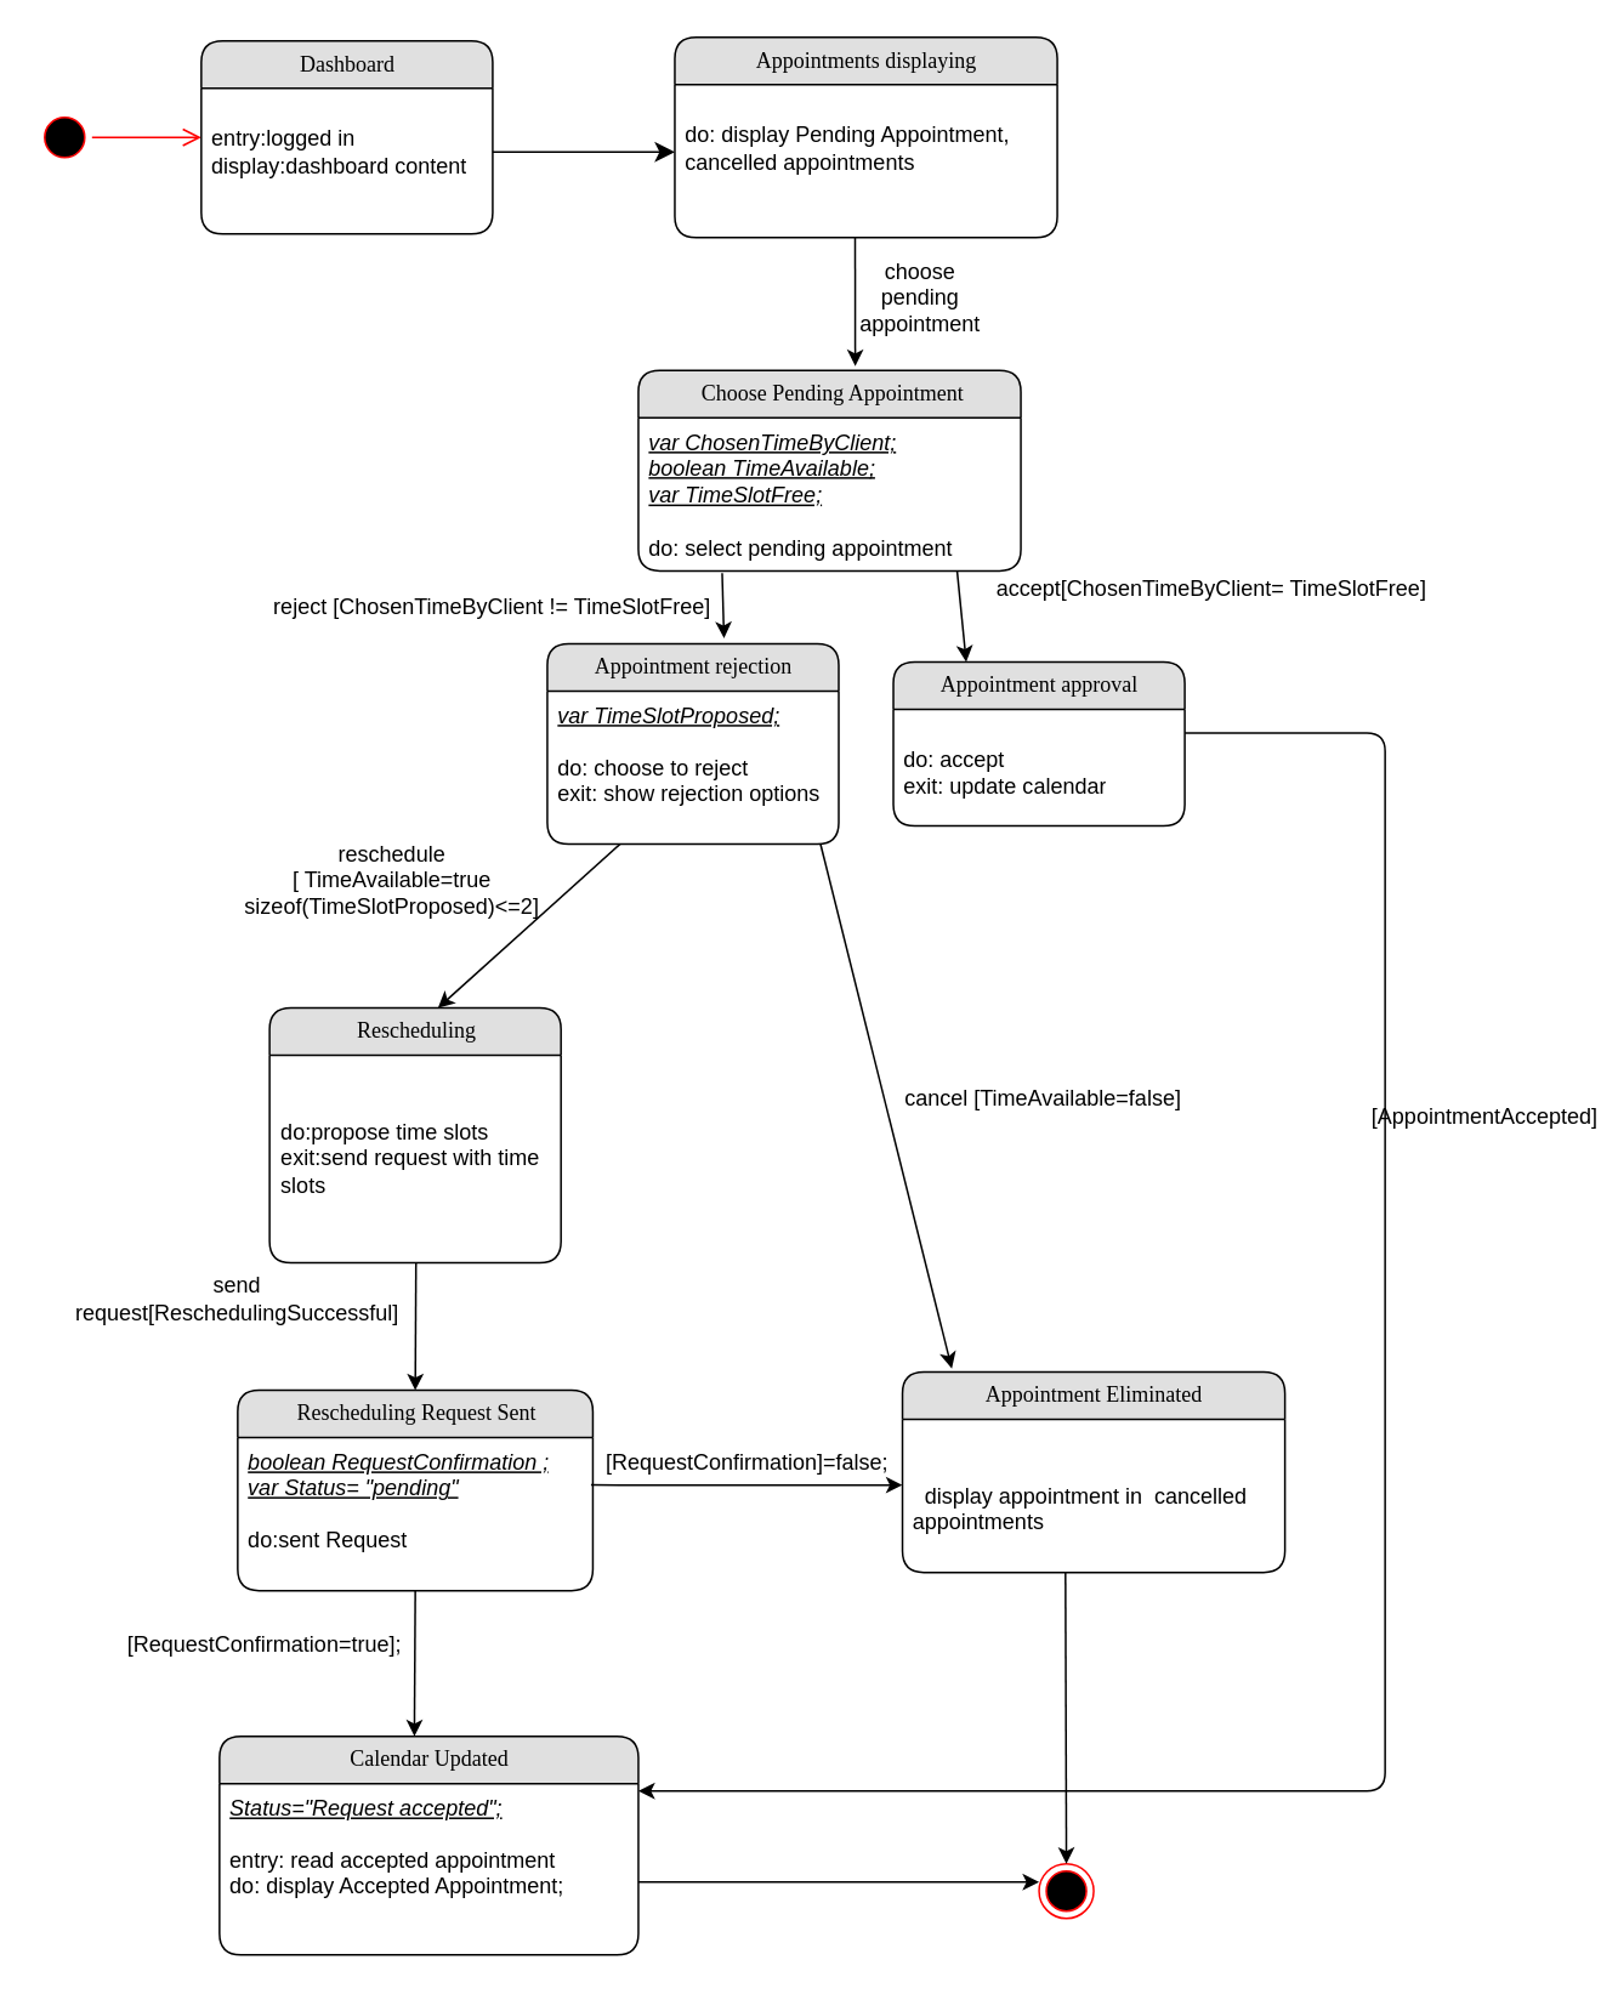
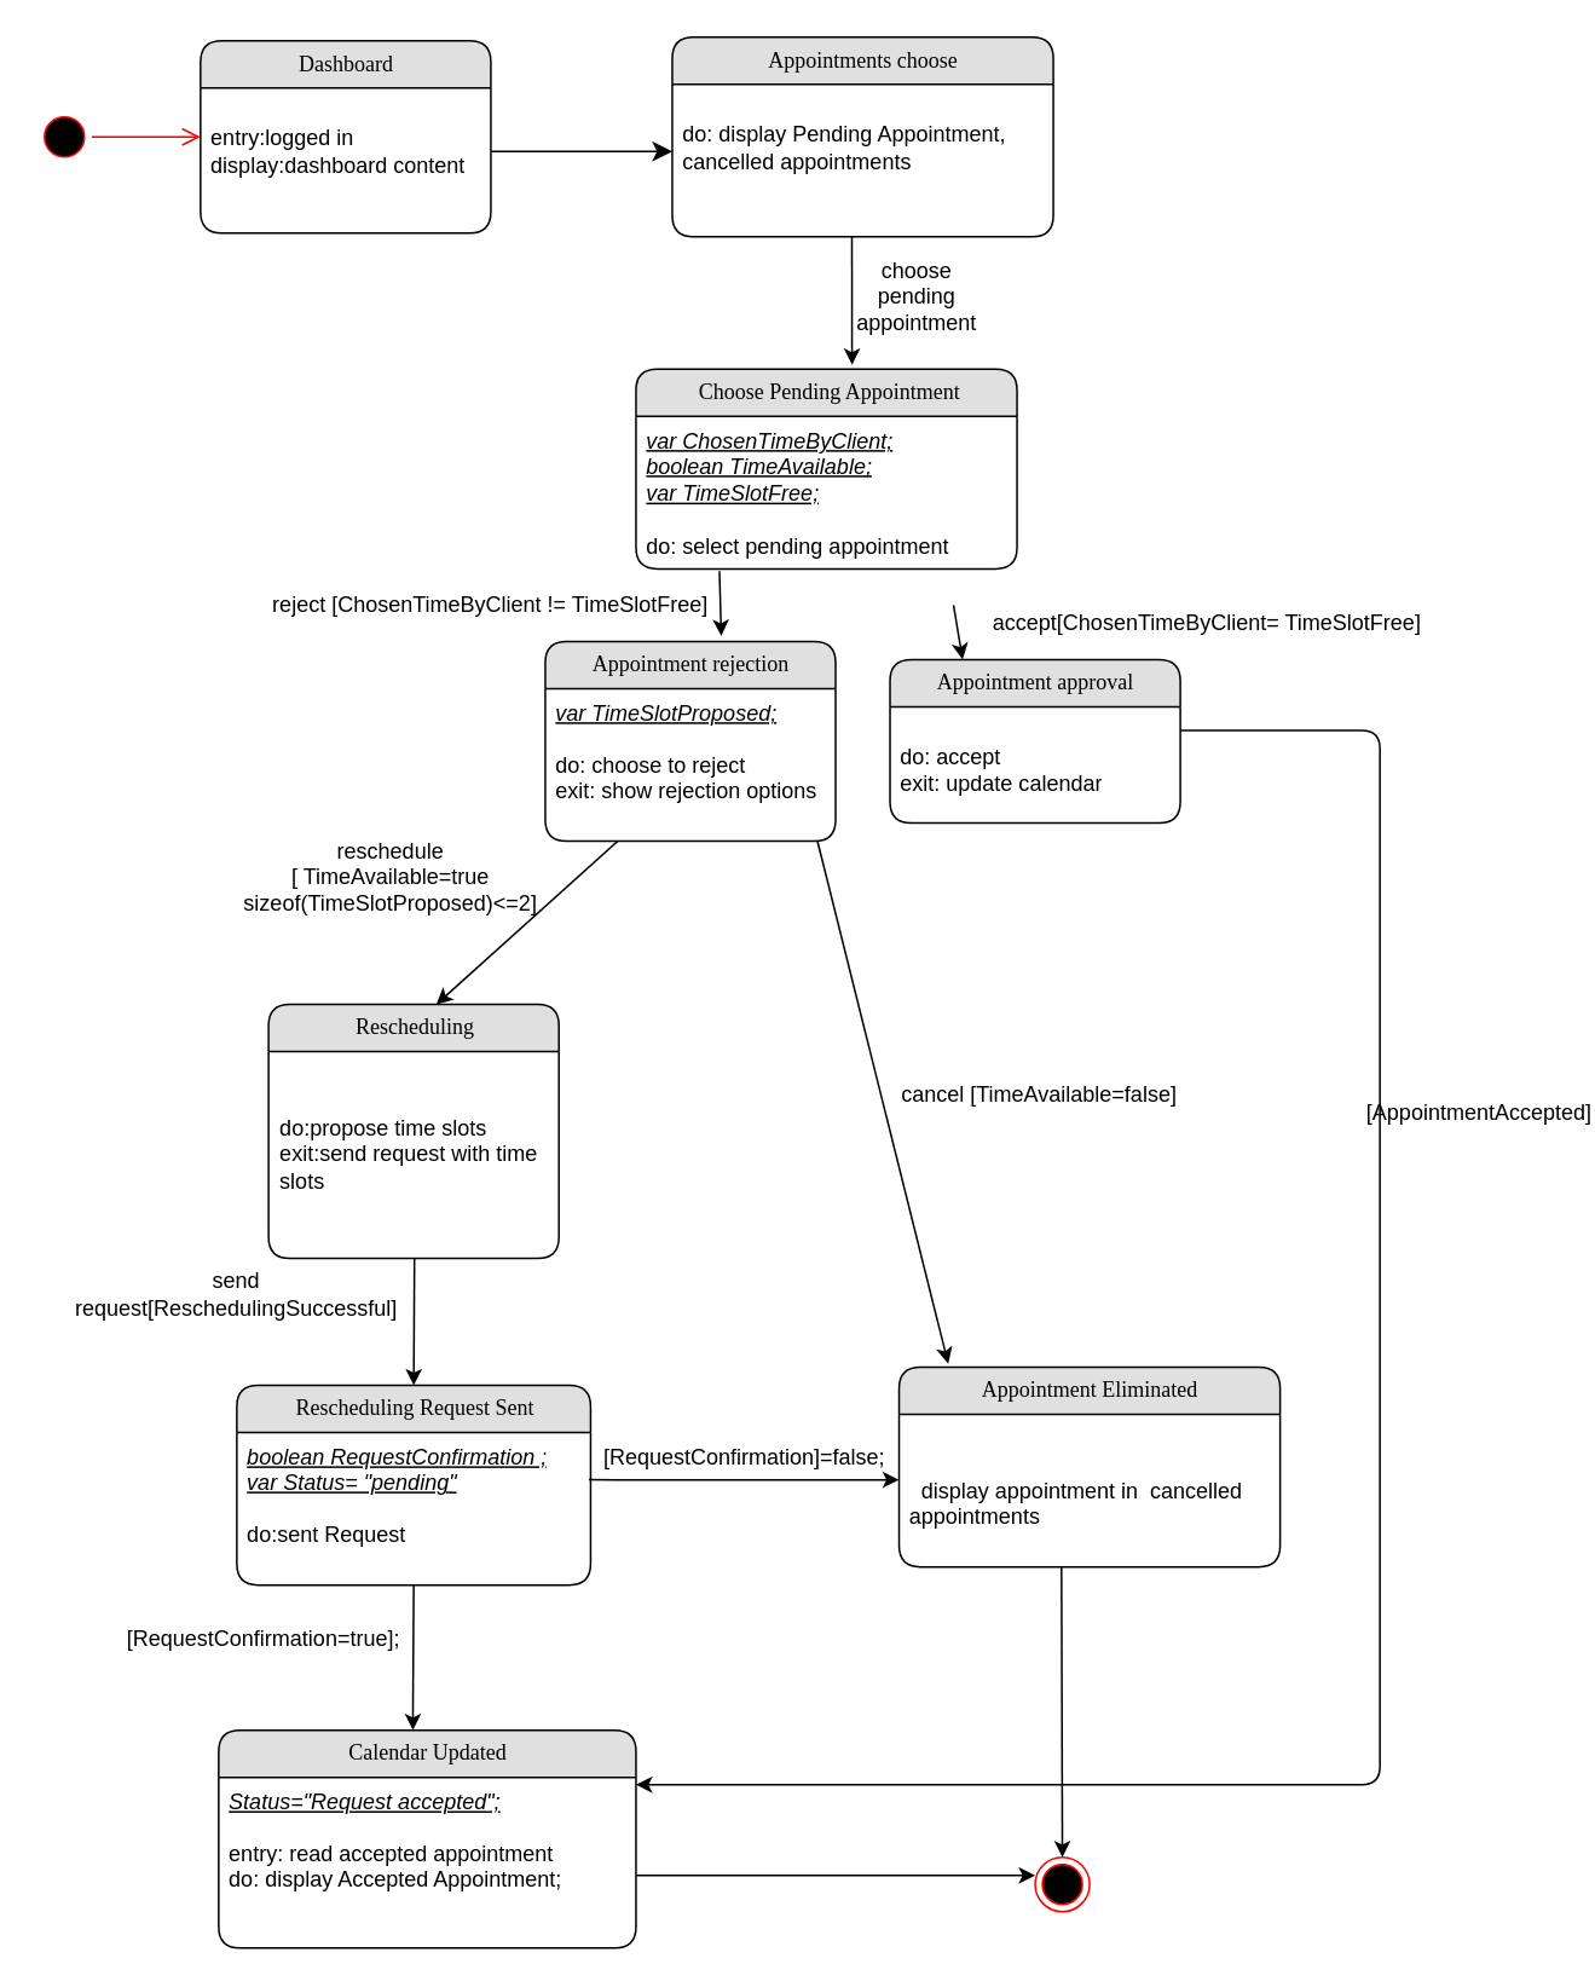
  <mxCell id="0" />
  <mxCell id="1" parent="0" />
  <mxCell id="2" style="edgeStyle=orthogonalEdgeStyle;html=1;labelBackgroundColor=none;startFill=0;startSize=8;endFill=1;endSize=8;fontFamily=Verdana;fontSize=12;" parent="1" source="12" edge="1"><mxGeometry relative="1" as="geometry"><mxPoint x="370" y="83" as="targetPoint" /><Array as="points"><mxPoint x="190" y="103" /></Array></mxGeometry></mxCell>
  <mxCell id="3" value="" style="endArrow=classic;html=1;entryX=0.567;entryY=-0.022;entryDx=0;entryDy=0;entryPerimeter=0;" parent="1" target="10" edge="1"><mxGeometry width="50" height="50" relative="1" as="geometry"><mxPoint x="469" y="130" as="sourcePoint" /><mxPoint x="450" y="183" as="targetPoint" /></mxGeometry></mxCell>
  <mxCell id="4" value="choose pending appointment" style="text;html=1;strokeColor=none;fillColor=none;align=center;verticalAlign=middle;whiteSpace=wrap;rounded=0;rotation=0;" parent="1" vertex="1"><mxGeometry x="480" y="153" width="50" height="20" as="geometry" /></mxCell>
  <mxCell id="5" value="" style="endArrow=classic;html=1;entryX=0.578;entryY=0;entryDx=0;entryDy=0;entryPerimeter=0;" parent="1" target="30" edge="1"><mxGeometry width="50" height="50" relative="1" as="geometry"><mxPoint x="340" y="463" as="sourcePoint" /><mxPoint x="340" y="583" as="targetPoint" /></mxGeometry></mxCell>
  <mxCell id="6" value="" style="ellipse;html=1;shape=startState;fillColor=#000000;strokeColor=#ff0000;" parent="1" vertex="1"><mxGeometry x="20" y="60" width="30" height="30" as="geometry" /></mxCell>
  <mxCell id="7" value="" style="edgeStyle=orthogonalEdgeStyle;html=1;verticalAlign=bottom;endArrow=open;endSize=8;strokeColor=#ff0000;" parent="1" source="6" edge="1"><mxGeometry relative="1" as="geometry"><mxPoint x="110" y="75" as="targetPoint" /></mxGeometry></mxCell>
- <mxCell id="8" value="Appointments displaying" style="swimlane;html=1;fontStyle=0;childLayout=stackLayout;horizontal=1;startSize=26;fillColor=#e0e0e0;horizontalStack=0;resizeParent=1;resizeLast=0;collapsible=1;marginBottom=0;swimlaneFillColor=#ffffff;align=center;rounded=1;shadow=0;comic=0;labelBackgroundColor=none;strokeWidth=1;fontFamily=Verdana;fontSize=12" parent="1" vertex="1"><mxGeometry x="370" y="20" width="210" height="110" as="geometry" /></mxCell>
+ <mxCell id="8" value="Appointments choose" style="swimlane;html=1;fontStyle=0;childLayout=stackLayout;horizontal=1;startSize=26;fillColor=#e0e0e0;horizontalStack=0;resizeParent=1;resizeLast=0;collapsible=1;marginBottom=0;swimlaneFillColor=#ffffff;align=center;rounded=1;shadow=0;comic=0;labelBackgroundColor=none;strokeWidth=1;fontFamily=Verdana;fontSize=12" parent="1" vertex="1"><mxGeometry x="370" y="20" width="210" height="110" as="geometry" /></mxCell>
  <mxCell id="9" value="&lt;br&gt;do: display Pending Appointment,&lt;br&gt;cancelled appointments" style="text;html=1;strokeColor=none;fillColor=none;spacingLeft=4;spacingRight=4;whiteSpace=wrap;overflow=hidden;rotatable=0;points=[[0,0.5],[1,0.5]];portConstraint=eastwest;" parent="8" vertex="1"><mxGeometry y="26" width="210" height="84" as="geometry" /></mxCell>
  <mxCell id="10" value="&amp;nbsp;Choose Pending Appointment" style="swimlane;html=1;fontStyle=0;childLayout=stackLayout;horizontal=1;startSize=26;fillColor=#e0e0e0;horizontalStack=0;resizeParent=1;resizeLast=0;collapsible=1;marginBottom=0;swimlaneFillColor=#ffffff;align=center;rounded=1;shadow=0;comic=0;labelBackgroundColor=none;strokeWidth=1;fontFamily=Verdana;fontSize=12" parent="1" vertex="1"><mxGeometry x="350" y="203" width="210" height="110" as="geometry" /></mxCell>
  <mxCell id="11" value="&lt;i&gt;&lt;u&gt;var ChosenTimeByClient;&lt;br&gt;boolean TimeAvailable;&lt;br&gt;var TimeSlotFree;&lt;/u&gt;&lt;/i&gt;&lt;br&gt;&lt;br&gt;do: select pending appointment" style="text;html=1;strokeColor=none;fillColor=none;spacingLeft=4;spacingRight=4;whiteSpace=wrap;overflow=hidden;rotatable=0;points=[[0,0.5],[1,0.5]];portConstraint=eastwest;" parent="10" vertex="1"><mxGeometry y="26" width="210" height="84" as="geometry" /></mxCell>
  <mxCell id="12" value="Dashboard" style="swimlane;html=1;fontStyle=0;childLayout=stackLayout;horizontal=1;startSize=26;fillColor=#e0e0e0;horizontalStack=0;resizeParent=1;resizeLast=0;collapsible=1;marginBottom=0;swimlaneFillColor=#ffffff;align=center;rounded=1;shadow=0;comic=0;labelBackgroundColor=none;strokeWidth=1;fontFamily=Verdana;fontSize=12" parent="1" vertex="1"><mxGeometry x="110" y="22" width="160" height="106" as="geometry" /></mxCell>
  <mxCell id="13" value="&lt;br&gt;entry:logged in&lt;br&gt;display:dashboard content" style="text;html=1;strokeColor=none;fillColor=none;spacingLeft=4;spacingRight=4;whiteSpace=wrap;overflow=hidden;rotatable=0;points=[[0,0.5],[1,0.5]];portConstraint=eastwest;" parent="12" vertex="1"><mxGeometry y="26" width="160" height="54" as="geometry" /></mxCell>
  <mxCell id="14" value="" style="ellipse;html=1;shape=endState;fillColor=#000000;strokeColor=#ff0000;" parent="1" vertex="1"><mxGeometry x="570" y="1023" width="30" height="30" as="geometry" /></mxCell>
  <mxCell id="15" value="" style="endArrow=classic;html=1;entryX=0.25;entryY=0;entryDx=0;entryDy=0;exitX=0;exitY=0;exitDx=0;exitDy=0;" parent="1" source="16" target="32" edge="1"><mxGeometry width="50" height="50" relative="1" as="geometry"><mxPoint x="530" y="303" as="sourcePoint" /><mxPoint x="499" y="358" as="targetPoint" /></mxGeometry></mxCell>
- <mxCell id="16" value="accept[ChosenTimeByClient= TimeSlotFree]" style="text;html=1;strokeColor=none;fillColor=none;align=center;verticalAlign=middle;whiteSpace=wrap;rounded=0;" parent="1" vertex="1"><mxGeometry x="525" y="313" width="280" height="20" as="geometry" /></mxCell>
+ <mxCell id="16" value="accept[ChosenTimeByClient= TimeSlotFree]" style="text;html=1;strokeColor=none;fillColor=none;align=center;verticalAlign=middle;whiteSpace=wrap;rounded=0;" parent="1" vertex="1"><mxGeometry x="525" y="333" width="280" height="20" as="geometry" /></mxCell>
  <mxCell id="17" value="" style="endArrow=classic;html=1;exitX=0.219;exitY=1.014;exitDx=0;exitDy=0;exitPerimeter=0;" parent="1" source="11" edge="1"><mxGeometry width="50" height="50" relative="1" as="geometry"><mxPoint x="390" y="303" as="sourcePoint" /><mxPoint x="397" y="350" as="targetPoint" /></mxGeometry></mxCell>
  <mxCell id="18" value="reschedule&lt;br&gt;[ TimeAvailable=true&lt;br&gt;sizeof(TimeSlotProposed)&amp;lt;=2]" style="text;html=1;strokeColor=none;fillColor=none;align=center;verticalAlign=middle;whiteSpace=wrap;rounded=0;rotation=0;" parent="1" vertex="1"><mxGeometry x="120" y="473" width="190" height="20" as="geometry" /></mxCell>
  <mxCell id="19" value="[AppointmentAccepted]" style="text;html=1;strokeColor=none;fillColor=none;align=center;verticalAlign=middle;whiteSpace=wrap;rounded=0;" parent="1" vertex="1"><mxGeometry x="795" y="603" width="40" height="20" as="geometry" /></mxCell>
  <mxCell id="20" value="" style="endArrow=classic;html=1;exitX=1;exitY=0.5;exitDx=0;exitDy=0;entryX=1;entryY=0.043;entryDx=0;entryDy=0;entryPerimeter=0;" parent="1" target="39" edge="1"><mxGeometry width="50" height="50" relative="1" as="geometry"><mxPoint x="650" y="402" as="sourcePoint" /><mxPoint x="351" y="1003" as="targetPoint" /><Array as="points"><mxPoint x="760" y="402" /><mxPoint x="760" y="983" /><mxPoint x="550" y="983" /></Array></mxGeometry></mxCell>
  <mxCell id="21" value="reject [ChosenTimeByClient != TimeSlotFree]" style="text;html=1;strokeColor=none;fillColor=none;align=center;verticalAlign=middle;whiteSpace=wrap;rounded=0;" parent="1" vertex="1"><mxGeometry x="130" y="323" width="280" height="20" as="geometry" /></mxCell>
  <mxCell id="22" value="Appointment rejection" style="swimlane;html=1;fontStyle=0;childLayout=stackLayout;horizontal=1;startSize=26;fillColor=#e0e0e0;horizontalStack=0;resizeParent=1;resizeLast=0;collapsible=1;marginBottom=0;swimlaneFillColor=#ffffff;align=center;rounded=1;shadow=0;comic=0;labelBackgroundColor=none;strokeWidth=1;fontFamily=Verdana;fontSize=12" parent="1" vertex="1"><mxGeometry x="300" y="353" width="160" height="110" as="geometry" /></mxCell>
  <mxCell id="23" value="&lt;i&gt;&lt;u&gt;var TimeSlotProposed;&lt;br&gt;&lt;br&gt;&lt;/u&gt;&lt;/i&gt;do: choose to reject&lt;br&gt;exit: show rejection options" style="text;html=1;strokeColor=none;fillColor=none;spacingLeft=4;spacingRight=4;whiteSpace=wrap;overflow=hidden;rotatable=0;points=[[0,0.5],[1,0.5]];portConstraint=eastwest;" parent="22" vertex="1"><mxGeometry y="26" width="160" height="74" as="geometry" /></mxCell>
  <mxCell id="24" value="" style="endArrow=classic;html=1;entryX=0.5;entryY=0;entryDx=0;entryDy=0;" parent="1" target="25" edge="1"><mxGeometry width="50" height="50" relative="1" as="geometry"><mxPoint x="228" y="673" as="sourcePoint" /><mxPoint x="240" y="693" as="targetPoint" /></mxGeometry></mxCell>
  <mxCell id="25" value="Rescheduling Request Sent" style="swimlane;html=1;fontStyle=0;childLayout=stackLayout;horizontal=1;startSize=26;fillColor=#e0e0e0;horizontalStack=0;resizeParent=1;resizeLast=0;collapsible=1;marginBottom=0;swimlaneFillColor=#ffffff;align=center;rounded=1;shadow=0;comic=0;labelBackgroundColor=none;strokeWidth=1;fontFamily=Verdana;fontSize=12" parent="1" vertex="1"><mxGeometry x="130" y="763" width="195" height="110" as="geometry" /></mxCell>
  <mxCell id="26" value="&lt;i&gt;&lt;u&gt;boolean RequestConfirmation ;&lt;br&gt;var Status= &quot;pending&quot;&lt;/u&gt;&lt;/i&gt;&lt;br&gt;&lt;br&gt;do:sent Request" style="text;html=1;strokeColor=none;fillColor=none;spacingLeft=4;spacingRight=4;whiteSpace=wrap;overflow=hidden;rotatable=0;points=[[0,0.5],[1,0.5]];portConstraint=eastwest;" parent="25" vertex="1"><mxGeometry y="26" width="195" height="84" as="geometry" /></mxCell>
  <mxCell id="27" value="[RequestConfirmation]=false;" style="text;html=1;strokeColor=none;fillColor=none;align=center;verticalAlign=middle;whiteSpace=wrap;rounded=0;rotation=0;" parent="1" vertex="1"><mxGeometry x="325" y="793" width="170" height="20" as="geometry" /></mxCell>
  <mxCell id="28" value="[RequestConfirmation=true];" style="text;html=1;strokeColor=none;fillColor=none;align=center;verticalAlign=middle;whiteSpace=wrap;rounded=0;rotation=0;" parent="1" vertex="1"><mxGeometry x="60" y="893" width="170" height="20" as="geometry" /></mxCell>
  <mxCell id="29" value="send request[ReschedulingSuccessful]" style="text;html=1;strokeColor=none;fillColor=none;align=center;verticalAlign=middle;whiteSpace=wrap;rounded=0;rotation=0;" parent="1" vertex="1"><mxGeometry x="80" y="703" width="100" height="20" as="geometry" /></mxCell>
  <mxCell id="30" value="Rescheduling" style="swimlane;html=1;fontStyle=0;childLayout=stackLayout;horizontal=1;startSize=26;fillColor=#e0e0e0;horizontalStack=0;resizeParent=1;resizeLast=0;collapsible=1;marginBottom=0;swimlaneFillColor=#ffffff;align=center;rounded=1;shadow=0;comic=0;labelBackgroundColor=none;strokeWidth=1;fontFamily=Verdana;fontSize=12" parent="1" vertex="1"><mxGeometry x="147.5" y="553" width="160" height="140" as="geometry" /></mxCell>
  <mxCell id="31" value="&lt;br&gt;&lt;br&gt;do:propose time slots&lt;br&gt;exit:send request with time slots" style="text;html=1;strokeColor=none;fillColor=none;spacingLeft=4;spacingRight=4;whiteSpace=wrap;overflow=hidden;rotatable=0;points=[[0,0.5],[1,0.5]];portConstraint=eastwest;" parent="30" vertex="1"><mxGeometry y="26" width="160" height="104" as="geometry" /></mxCell>
  <mxCell id="32" value="Appointment approval" style="swimlane;html=1;fontStyle=0;childLayout=stackLayout;horizontal=1;startSize=26;fillColor=#e0e0e0;horizontalStack=0;resizeParent=1;resizeLast=0;collapsible=1;marginBottom=0;swimlaneFillColor=#ffffff;align=center;rounded=1;shadow=0;comic=0;labelBackgroundColor=none;strokeWidth=1;fontFamily=Verdana;fontSize=12" parent="1" vertex="1"><mxGeometry x="490" y="363" width="160" height="90" as="geometry" /></mxCell>
  <mxCell id="33" value="&lt;br&gt;do: accept&lt;br&gt;exit: update calendar" style="text;html=1;strokeColor=none;fillColor=none;spacingLeft=4;spacingRight=4;whiteSpace=wrap;overflow=hidden;rotatable=0;points=[[0,0.5],[1,0.5]];portConstraint=eastwest;" parent="32" vertex="1"><mxGeometry y="26" width="160" height="54" as="geometry" /></mxCell>
  <mxCell id="34" value="" style="endArrow=classic;html=1;strokeColor=#000000;" parent="1" edge="1"><mxGeometry width="50" height="50" relative="1" as="geometry"><mxPoint x="320" y="1033" as="sourcePoint" /><mxPoint x="570" y="1033" as="targetPoint" /></mxGeometry></mxCell>
  <mxCell id="35" value="" style="endArrow=classic;html=1;entryX=0.5;entryY=0;entryDx=0;entryDy=0;" parent="1" target="14" edge="1"><mxGeometry width="50" height="50" relative="1" as="geometry"><mxPoint x="584.5" y="863" as="sourcePoint" /><mxPoint x="584.5" y="1013" as="targetPoint" /></mxGeometry></mxCell>
  <mxCell id="36" value="Appointment Eliminated" style="swimlane;html=1;fontStyle=0;childLayout=stackLayout;horizontal=1;startSize=26;fillColor=#e0e0e0;horizontalStack=0;resizeParent=1;resizeLast=0;collapsible=1;marginBottom=0;swimlaneFillColor=#ffffff;align=center;rounded=1;shadow=0;comic=0;labelBackgroundColor=none;strokeWidth=1;fontFamily=Verdana;fontSize=12" parent="1" vertex="1"><mxGeometry x="495" y="753" width="210" height="110" as="geometry" /></mxCell>
  <mxCell id="37" value="&lt;br&gt;&lt;br&gt;&amp;nbsp; display appointment in&amp;nbsp; cancelled appointments" style="text;html=1;strokeColor=none;fillColor=none;spacingLeft=4;spacingRight=4;whiteSpace=wrap;overflow=hidden;rotatable=0;points=[[0,0.5],[1,0.5]];portConstraint=eastwest;" parent="36" vertex="1"><mxGeometry y="26" width="210" height="84" as="geometry" /></mxCell>
  <mxCell id="38" value="Calendar Updated" style="swimlane;html=1;fontStyle=0;childLayout=stackLayout;horizontal=1;startSize=26;fillColor=#e0e0e0;horizontalStack=0;resizeParent=1;resizeLast=0;collapsible=1;marginBottom=0;swimlaneFillColor=#ffffff;align=center;rounded=1;shadow=0;comic=0;labelBackgroundColor=none;strokeWidth=1;fontFamily=Verdana;fontSize=12" parent="1" vertex="1"><mxGeometry x="120" y="953" width="230" height="120" as="geometry" /></mxCell>
  <mxCell id="39" value="&lt;i&gt;&lt;u&gt;Status=&quot;Request accepted&quot;;&lt;br&gt;&lt;br&gt;&lt;/u&gt;&lt;/i&gt;entry: read accepted appointment&lt;br&gt;do:&amp;nbsp;display Accepted Appointment;" style="text;html=1;strokeColor=none;fillColor=none;spacingLeft=4;spacingRight=4;whiteSpace=wrap;overflow=hidden;rotatable=0;points=[[0,0.5],[1,0.5]];portConstraint=eastwest;" parent="38" vertex="1"><mxGeometry y="26" width="230" height="94" as="geometry" /></mxCell>
  <mxCell id="40" value="" style="endArrow=classic;html=1;" parent="1" edge="1"><mxGeometry width="50" height="50" relative="1" as="geometry"><mxPoint x="227.5" y="873" as="sourcePoint" /><mxPoint x="227" y="953" as="targetPoint" /></mxGeometry></mxCell>
  <mxCell id="41" value="" style="endArrow=classic;html=1;strokeColor=#000000;entryX=0;entryY=0.429;entryDx=0;entryDy=0;entryPerimeter=0;" parent="1" target="37" edge="1"><mxGeometry width="50" height="50" relative="1" as="geometry"><mxPoint x="324" y="815" as="sourcePoint" /><mxPoint x="495" y="821" as="targetPoint" /></mxGeometry></mxCell>
  <mxCell id="42" value="" style="endArrow=classic;html=1;strokeColor=#000000;entryX=0.129;entryY=-0.018;entryDx=0;entryDy=0;entryPerimeter=0;" parent="1" target="36" edge="1"><mxGeometry width="50" height="50" relative="1" as="geometry"><mxPoint x="450" y="463" as="sourcePoint" /><mxPoint x="495" y="553" as="targetPoint" /></mxGeometry></mxCell>
  <mxCell id="43" value="cancel [TimeAvailable=false]" style="text;html=1;strokeColor=none;fillColor=none;align=center;verticalAlign=middle;whiteSpace=wrap;rounded=0;" parent="1" vertex="1"><mxGeometry x="495" y="593" width="155" height="20" as="geometry" /></mxCell>
